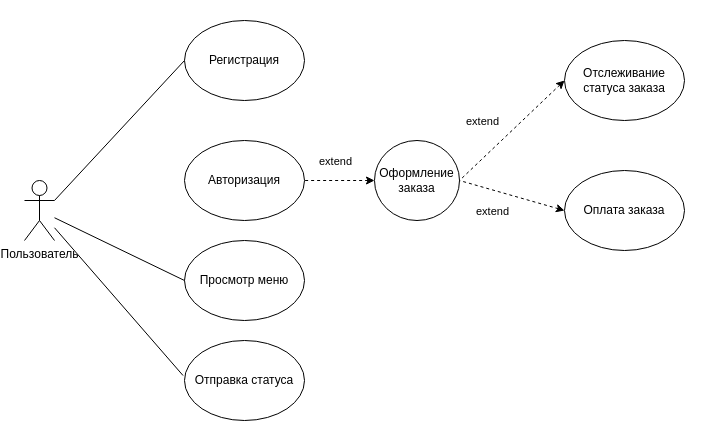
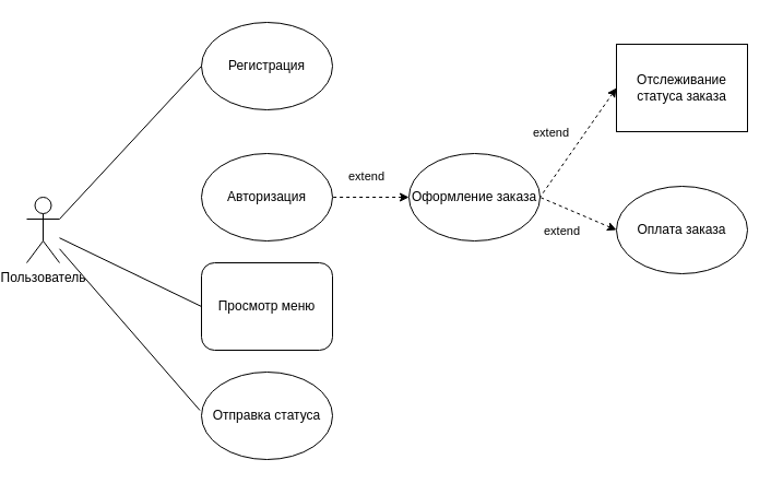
  <mxCell id="0" />
  <mxCell id="1" parent="0" />
  <mxCell id="2" value="Пользователь" style="shape=umlActor;verticalLabelPosition=bottom;verticalAlign=top;html=1;outlineConnect=0;" vertex="1" parent="1"><mxGeometry x="20" y="180" width="30" height="60" as="geometry" /></mxCell>
  <mxCell id="3" value="Регистрация" style="ellipse;whiteSpace=wrap;html=1;" vertex="1" parent="1"><mxGeometry x="180" y="20" width="120" height="80" as="geometry" /></mxCell>
  <mxCell id="4" value="Авторизация" style="ellipse;whiteSpace=wrap;html=1;" vertex="1" parent="1"><mxGeometry x="180" y="140" width="120" height="80" as="geometry" /></mxCell>
- <mxCell id="5" value="Просмотр меню" style="ellipse;whiteSpace=wrap;html=1;" vertex="1" parent="1"><mxGeometry x="180" y="240" width="120" height="80" as="geometry" /></mxCell>
+ <mxCell id="5" value="Просмотр меню" style="whiteSpace=wrap;html=1;rounded=1;" vertex="1" parent="1"><mxGeometry x="180" y="240" width="120" height="80" as="geometry" /></mxCell>
  <mxCell id="6" value="Отправка статуса" style="ellipse;whiteSpace=wrap;html=1;" vertex="1" parent="1"><mxGeometry x="180" y="340" width="120" height="80" as="geometry" /></mxCell>
- <mxCell id="7" value="Оформление заказа" style="ellipse;whiteSpace=wrap;html=1;" vertex="1" parent="1"><mxGeometry x="370" y="140" width="85" height="80" as="geometry" /></mxCell>
+ <mxCell id="7" value="Оформление заказа" style="ellipse;whiteSpace=wrap;html=1;" vertex="1" parent="1"><mxGeometry x="370" y="140" width="120" height="80" as="geometry" /></mxCell>
  <mxCell id="8" value="Оплата заказа" style="ellipse;whiteSpace=wrap;html=1;" vertex="1" parent="1"><mxGeometry x="560" y="170" width="120" height="80" as="geometry" /></mxCell>
- <mxCell id="9" value="Отслеживание статуса заказа" style="ellipse;whiteSpace=wrap;html=1;" vertex="1" parent="1"><mxGeometry x="560" y="40" width="120" height="80" as="geometry" /></mxCell>
+ <mxCell id="9" value="Отслеживание статуса заказа" style="whiteSpace=wrap;html=1;rounded=0;" vertex="1" parent="1"><mxGeometry x="560" y="40" width="120" height="80" as="geometry" /></mxCell>
  <mxCell id="10" value="" style="endArrow=none;html=1;rounded=0;entryX=0;entryY=0.5;entryDx=0;entryDy=0;exitX=1;exitY=0.333;exitDx=0;exitDy=0;exitPerimeter=0;" edge="1" parent="1" source="2" target="3"><mxGeometry width="50" height="50" relative="1" as="geometry"><mxPoint x="290" y="320" as="sourcePoint" /><mxPoint x="340" y="270" as="targetPoint" /></mxGeometry></mxCell>
  <mxCell id="11" value="" style="endArrow=none;html=1;rounded=0;entryX=0;entryY=0.5;entryDx=0;entryDy=0;" edge="1" parent="1" source="2" target="5"><mxGeometry width="50" height="50" relative="1" as="geometry"><mxPoint x="60" y="210" as="sourcePoint" /><mxPoint x="190" y="70" as="targetPoint" /></mxGeometry></mxCell>
  <mxCell id="12" value="" style="endArrow=none;html=1;rounded=0;entryX=-0.012;entryY=0.438;entryDx=0;entryDy=0;entryPerimeter=0;" edge="1" parent="1" source="2" target="6"><mxGeometry width="50" height="50" relative="1" as="geometry"><mxPoint x="60" y="230" as="sourcePoint" /><mxPoint x="190" y="320" as="targetPoint" /></mxGeometry></mxCell>
  <mxCell id="13" value="" style="endArrow=none;dashed=1;html=1;rounded=0;entryX=1;entryY=0.5;entryDx=0;entryDy=0;startArrow=classic;startFill=1;exitX=0;exitY=0.5;exitDx=0;exitDy=0;" edge="1" parent="1" source="7" target="4"><mxGeometry width="50" height="50" relative="1" as="geometry"><mxPoint x="250" y="150" as="sourcePoint" /><mxPoint x="250" y="110" as="targetPoint" /></mxGeometry></mxCell>
  <mxCell id="14" value="extend" style="edgeLabel;html=1;align=center;verticalAlign=middle;resizable=0;points=[];" vertex="1" connectable="0" parent="13"><mxGeometry x="0.256" y="-2" relative="1" as="geometry"><mxPoint x="4" y="-18" as="offset" /></mxGeometry></mxCell>
  <mxCell id="15" value="" style="endArrow=none;dashed=1;html=1;rounded=0;entryX=1;entryY=0.5;entryDx=0;entryDy=0;startArrow=classic;startFill=1;exitX=0;exitY=0.5;exitDx=0;exitDy=0;" edge="1" parent="1" source="9" target="7"><mxGeometry width="50" height="50" relative="1" as="geometry"><mxPoint x="380" y="190" as="sourcePoint" /><mxPoint x="310" y="190" as="targetPoint" /></mxGeometry></mxCell>
  <mxCell id="16" value="extend" style="edgeLabel;html=1;align=center;verticalAlign=middle;resizable=0;points=[];" vertex="1" connectable="0" parent="15"><mxGeometry x="0.256" y="-2" relative="1" as="geometry"><mxPoint x="-15" y="-21" as="offset" /></mxGeometry></mxCell>
  <mxCell id="17" value="" style="endArrow=none;dashed=1;html=1;rounded=0;entryX=1;entryY=0.5;entryDx=0;entryDy=0;startArrow=classic;startFill=1;exitX=0;exitY=0.5;exitDx=0;exitDy=0;" edge="1" parent="1" source="8" target="7"><mxGeometry width="50" height="50" relative="1" as="geometry"><mxPoint x="570" y="90" as="sourcePoint" /><mxPoint x="500" y="190" as="targetPoint" /></mxGeometry></mxCell>
  <mxCell id="18" value="extend" style="edgeLabel;html=1;align=center;verticalAlign=middle;resizable=0;points=[];" vertex="1" connectable="0" parent="17"><mxGeometry x="0.256" y="-2" relative="1" as="geometry"><mxPoint x="-7" y="21" as="offset" /></mxGeometry></mxCell>
